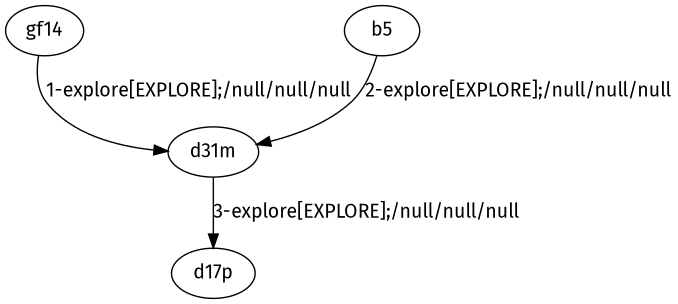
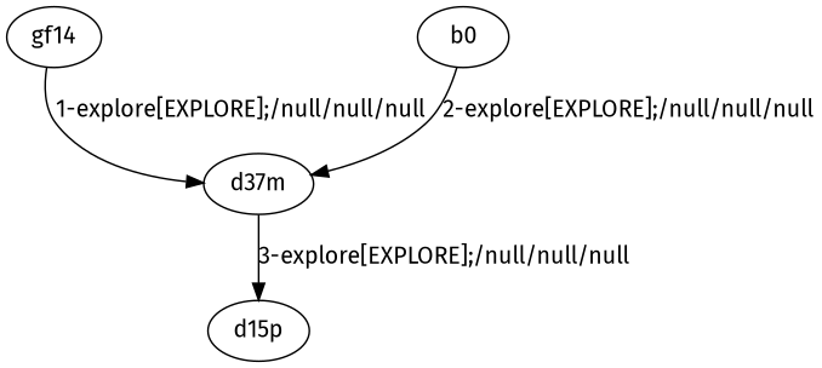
  digraph {
    fontname="Fira Sans"
    node [fontname="Fira Sans"]
    edge [fontname="Fira Sans"]
    gf14
-   d37m [label=d31m]
-   b0 [label=b5]
-   d15p [label=d17p]
+   d37m
+   b0
+   d15p
    gf14 -> d37m [label="1-explore[EXPLORE];/null/null/null"]
    d37m -> d15p [label="3-explore[EXPLORE];/null/null/null"]
    b0 -> d37m [label="2-explore[EXPLORE];/null/null/null"]
  }
